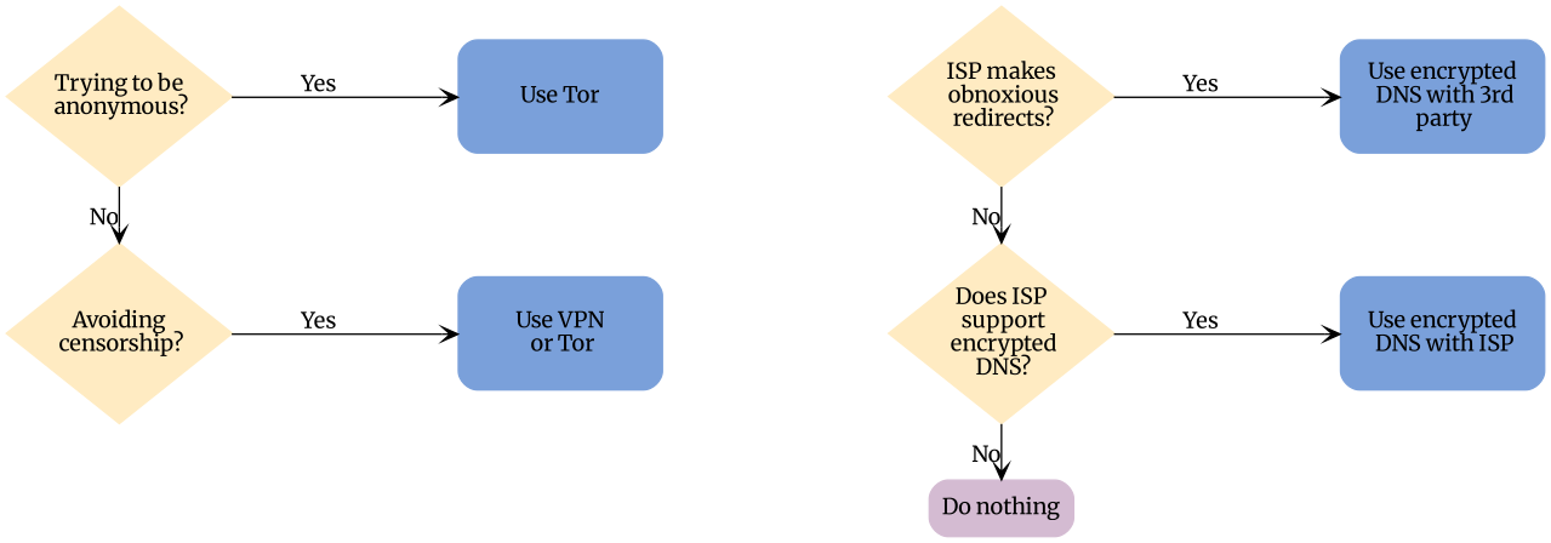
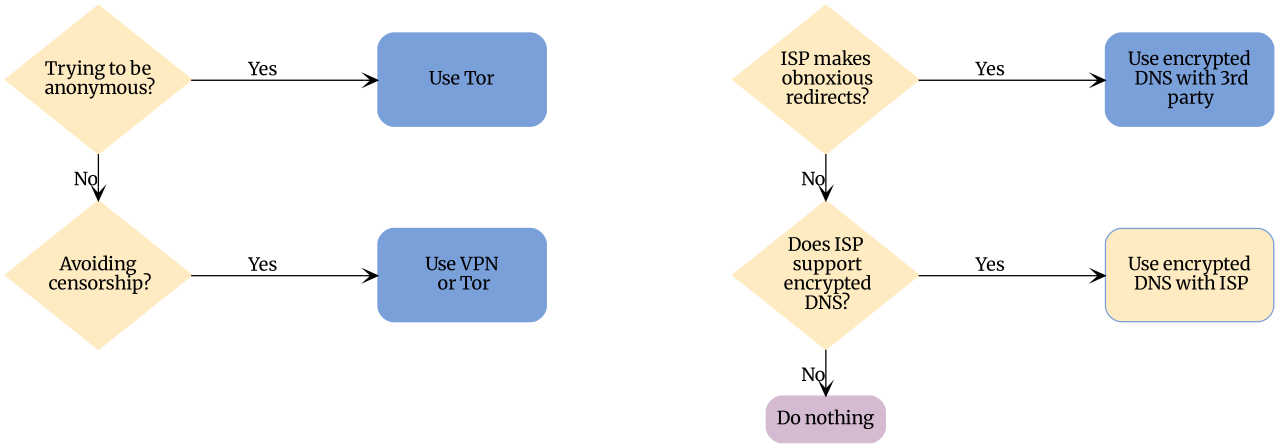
  digraph {
    compound=true
    fontname=Merriweather
    nodesep=2
    rankdir=TR
    ranksep=0.5
    splines=ortho
    node [color="#ffebc2" fixedsize=true fontname=Merriweather shape=diamond style=filled]
    edge [arrowhead=open fontname=Merriweather xlabel=Yes]
    n1 [height=1.6 label="Trying to be\n anonymous?" width=2]
    n2 [color="#7aa0da" height=1 label="Use Tor" shape=record style="rounded,filled" width=1.8]
    n3 [height=1.6 label="Avoiding\n censorship?" width=2]
    n4 [color="#7aa0da" height=1 label="Use VPN\n or Tor" shape=record style="rounded,filled" width=1.8]
    n5 [height=1.6 label="ISP makes\n obnoxious\n redirects?" width=2]
    n6 [color="#7aa0da" height=1 label="Use encrypted\n DNS with 3rd\n party" shape=record style="rounded,filled" width=1.8]
    n7 [height=1.6 label="Does ISP\n support\n encrypted\n DNS?" width=2]
-   n8 [color="#7aa0da" height=1 label="Use encrypted\n DNS with ISP" shape=record style="rounded,filled" width=1.8]
+   n8 [color="#7aa0da" height=1 label="Use encrypted\n DNS with ISP" shape=record style="rounded,filled" width=1.8 fillcolor="#ffebc2"]
    n9 [color="#d4bbd2" label="Do nothing" shape=box style="filled, rounded" fixedsize=""]
    subgraph sub_1 {
      rank=same
      n1
      n2
    }
    subgraph sub_2 {
      rank=same
      n3
      n4
    }
    subgraph sub_3 {
      rank=same
      n5
      n6
    }
    subgraph sub_4 {
      rank=same
      n7
      n8
    }
    n1 -> n2
    n1 -> n3 [xlabel=No]
    n3 -> n4
    n5 -> n6
    n5 -> n7 [xlabel=No]
    n7 -> n8
    n7 -> n9 [xlabel=No]
  }
